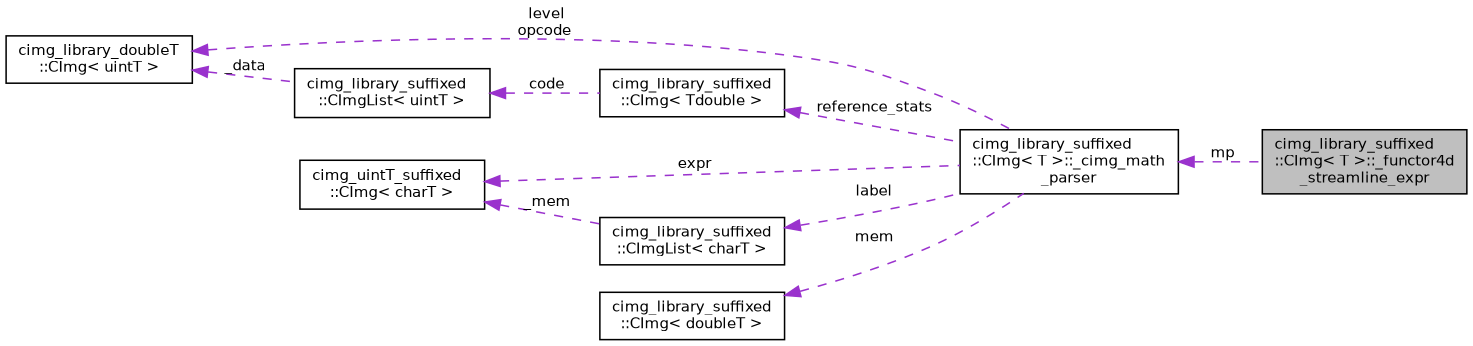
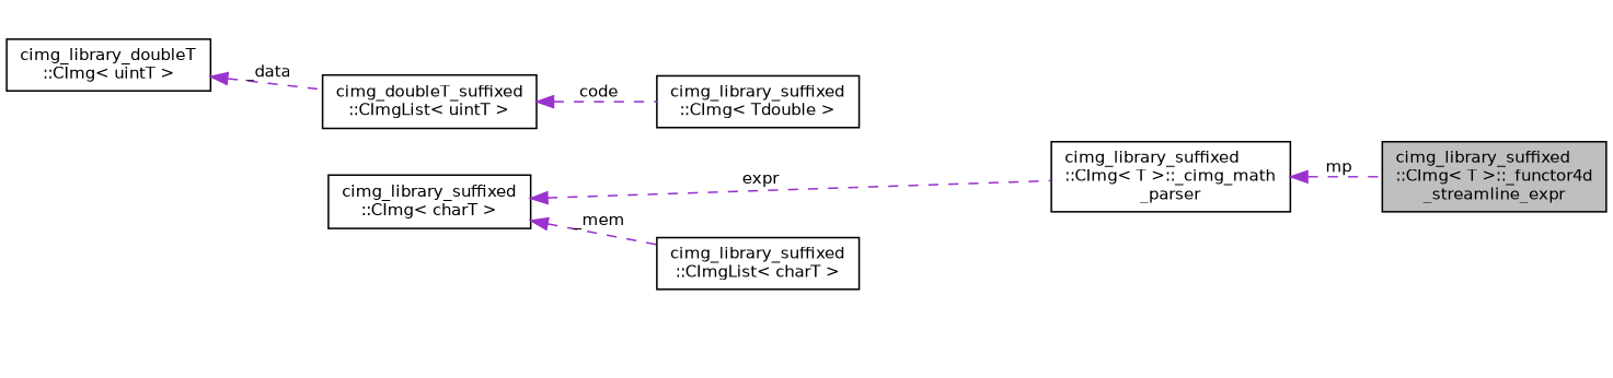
  digraph {
    rankdir=LR
    node [color=black fillcolor=white fontname=Helvetica fontsize=10 shape=record style=filled]
    edge [color=darkorchid3 dir=back fontname=Helvetica fontsize=10 labelfontname=Helvetica labelfontsize=10 style=dashed]
    n1 [fillcolor=grey75 fontcolor=black height=0.2 label="cimg_library_suffixed\l::CImg\< T \>::_functor4d\l_streamline_expr" width=0.4]
    n2 [height=0.2 label="cimg_library_suffixed\l::CImg\< T \>::_cimg_math\l_parser" width=0.4]
    n3 [height=0.2 label="cimg_library_suffixed\l::CImg\< Tdouble \>" width=0.4]
-   n4 [height=0.2 label="cimg_uintT_suffixed\l::CImg\< charT \>" width=0.4]
+   n4 [height=0.2 label="cimg_library_suffixed\l::CImg\< charT \>" width=0.4]
    n5 [height=0.2 label="cimg_library_suffixed\l::CImgList\< charT \>" width=0.4]
-   n6 [height=0.2 label="cimg_library_suffixed\l::CImg\< doubleT \>" width=0.4]
-   n7 [height=0.2 label="cimg_library_suffixed\l::CImgList\< uintT \>" width=0.4]
+   n7 [height=0.2 label="cimg_doubleT_suffixed\l::CImgList\< uintT \>" width=0.4]
    n8 [height=0.2 label="cimg_library_doubleT\l::CImg\< uintT \>" width=0.4]
    n2 -> n1 [label=" mp"]
-   n3 -> n2 [label=" reference_stats"]
    n4 -> n2 [label=" expr"]
    n4 -> n5 [label=" _mem"]
-   n5 -> n2 [label=" label"]
-   n6 -> n2 [label=" mem"]
    n7 -> n3 [label=" code"]
-   n8 -> n2 [label=" level\nopcode"]
    n8 -> n7 [label=" _data"]
  }
